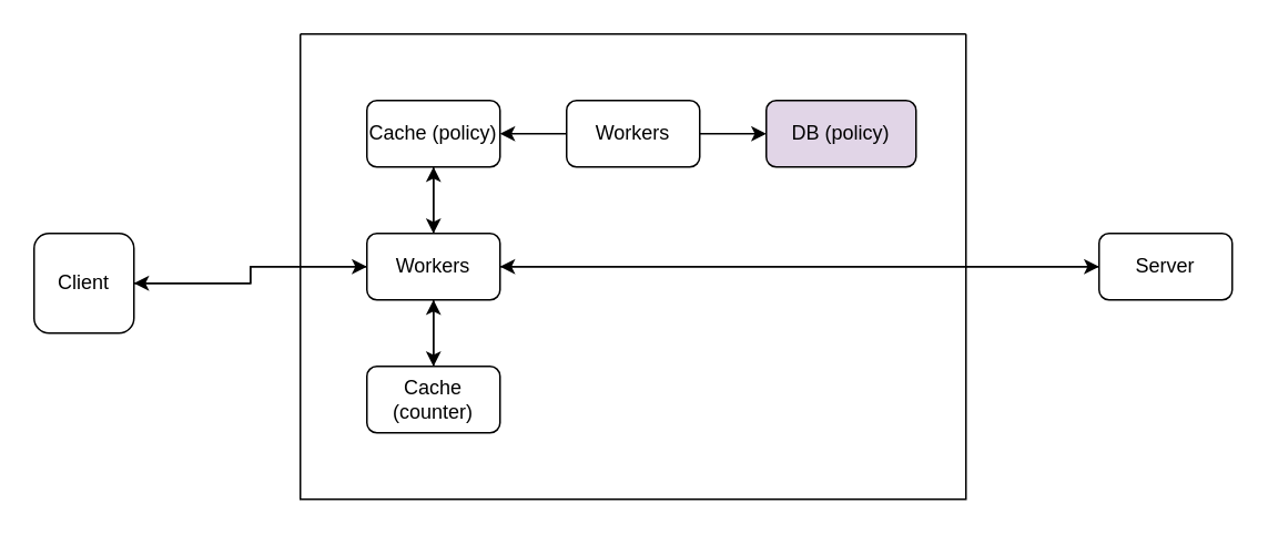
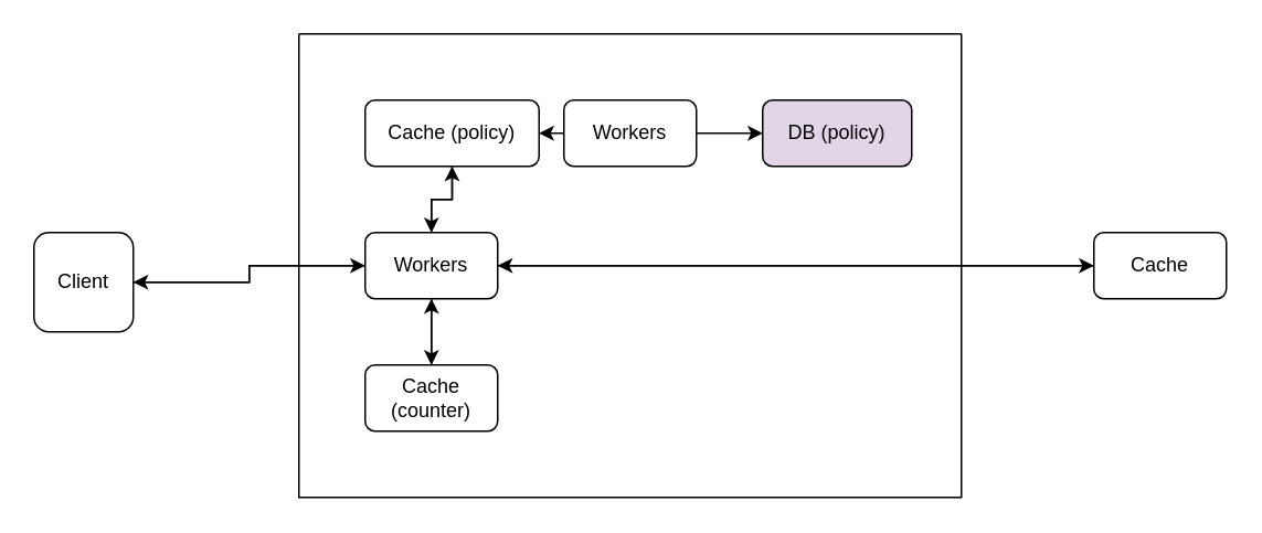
  <mxCell id="0" />
  <mxCell id="1" parent="0" />
  <mxCell id="2" style="edgeStyle=orthogonalEdgeStyle;rounded=0;orthogonalLoop=1;jettySize=auto;html=1;exitX=0.5;exitY=1;exitDx=0;exitDy=0;entryX=0.5;entryY=0;entryDx=0;entryDy=0;" parent="1" source="6" target="8" edge="1"><mxGeometry relative="1" as="geometry" /></mxCell>
  <mxCell id="3" style="edgeStyle=orthogonalEdgeStyle;rounded=0;orthogonalLoop=1;jettySize=auto;html=1;exitX=0.5;exitY=0;exitDx=0;exitDy=0;entryX=0.5;entryY=1;entryDx=0;entryDy=0;" parent="1" source="6" target="10" edge="1"><mxGeometry relative="1" as="geometry" /></mxCell>
  <mxCell id="4" style="edgeStyle=orthogonalEdgeStyle;rounded=0;orthogonalLoop=1;jettySize=auto;html=1;exitX=0;exitY=0.5;exitDx=0;exitDy=0;entryX=1;entryY=0.5;entryDx=0;entryDy=0;" parent="1" source="6" target="16" edge="1"><mxGeometry relative="1" as="geometry" /></mxCell>
  <mxCell id="5" style="edgeStyle=orthogonalEdgeStyle;rounded=0;orthogonalLoop=1;jettySize=auto;html=1;exitX=1;exitY=0.5;exitDx=0;exitDy=0;entryX=0;entryY=0.5;entryDx=0;entryDy=0;" edge="1" parent="1" source="6" target="18"><mxGeometry relative="1" as="geometry" /></mxCell>
  <mxCell id="6" value="Workers" style="rounded=1;whiteSpace=wrap;html=1;" parent="1" vertex="1"><mxGeometry x="220" y="140" width="80" height="40" as="geometry" /></mxCell>
  <mxCell id="7" style="edgeStyle=orthogonalEdgeStyle;rounded=0;orthogonalLoop=1;jettySize=auto;html=1;exitX=0.5;exitY=0;exitDx=0;exitDy=0;entryX=0.5;entryY=1;entryDx=0;entryDy=0;" parent="1" source="8" target="6" edge="1"><mxGeometry relative="1" as="geometry" /></mxCell>
  <mxCell id="8" value="Cache (counter)" style="rounded=1;whiteSpace=wrap;html=1;" parent="1" vertex="1"><mxGeometry x="220" y="220" width="80" height="40" as="geometry" /></mxCell>
  <mxCell id="9" style="edgeStyle=orthogonalEdgeStyle;rounded=0;orthogonalLoop=1;jettySize=auto;html=1;exitX=0.5;exitY=1;exitDx=0;exitDy=0;entryX=0.5;entryY=0;entryDx=0;entryDy=0;" parent="1" source="10" target="6" edge="1"><mxGeometry relative="1" as="geometry" /></mxCell>
- <mxCell id="10" value="Cache (policy)" style="rounded=1;whiteSpace=wrap;html=1;" parent="1" vertex="1"><mxGeometry x="220" y="60" width="80" height="40" as="geometry" /></mxCell>
+ <mxCell id="10" value="Cache (policy)" style="rounded=1;whiteSpace=wrap;html=1;" parent="1" vertex="1"><mxGeometry x="220" y="60" width="105" height="40" as="geometry" /></mxCell>
  <mxCell id="11" style="edgeStyle=orthogonalEdgeStyle;rounded=0;orthogonalLoop=1;jettySize=auto;html=1;exitX=1;exitY=0.5;exitDx=0;exitDy=0;entryX=0;entryY=0.5;entryDx=0;entryDy=0;" parent="1" source="13" target="14" edge="1"><mxGeometry relative="1" as="geometry" /></mxCell>
  <mxCell id="12" style="edgeStyle=orthogonalEdgeStyle;rounded=0;orthogonalLoop=1;jettySize=auto;html=1;exitX=0;exitY=0.5;exitDx=0;exitDy=0;entryX=1;entryY=0.5;entryDx=0;entryDy=0;" parent="1" source="13" target="10" edge="1"><mxGeometry relative="1" as="geometry" /></mxCell>
  <mxCell id="13" value="Workers" style="rounded=1;whiteSpace=wrap;html=1;" parent="1" vertex="1"><mxGeometry x="340" y="60" width="80" height="40" as="geometry" /></mxCell>
  <mxCell id="14" value="DB (policy)" style="rounded=1;whiteSpace=wrap;html=1;fillColor=#e1d5e7;" parent="1" vertex="1"><mxGeometry x="460" y="60" width="90" height="40" as="geometry" /></mxCell>
  <mxCell id="15" style="edgeStyle=orthogonalEdgeStyle;rounded=0;orthogonalLoop=1;jettySize=auto;html=1;exitX=1;exitY=0.5;exitDx=0;exitDy=0;entryX=0;entryY=0.5;entryDx=0;entryDy=0;" parent="1" source="16" target="6" edge="1"><mxGeometry relative="1" as="geometry" /></mxCell>
  <mxCell id="16" value="Client" style="rounded=1;whiteSpace=wrap;html=1;" parent="1" vertex="1"><mxGeometry x="20" y="140" width="60" height="60" as="geometry" /></mxCell>
  <mxCell id="17" style="edgeStyle=orthogonalEdgeStyle;rounded=0;orthogonalLoop=1;jettySize=auto;html=1;exitX=0;exitY=0.5;exitDx=0;exitDy=0;entryX=1;entryY=0.5;entryDx=0;entryDy=0;" edge="1" parent="1" source="18" target="6"><mxGeometry relative="1" as="geometry" /></mxCell>
- <mxCell id="18" value="Server" style="rounded=1;whiteSpace=wrap;html=1;" parent="1" vertex="1"><mxGeometry x="660" y="140" width="80" height="40" as="geometry" /></mxCell>
+ <mxCell id="18" value="Cache" style="rounded=1;whiteSpace=wrap;html=1;" parent="1" vertex="1"><mxGeometry x="660" y="140" width="80" height="40" as="geometry" /></mxCell>
  <mxCell id="19" value="" style="swimlane;startSize=0;" parent="1" vertex="1"><mxGeometry x="180" y="20" width="400" height="280" as="geometry" /></mxCell>
